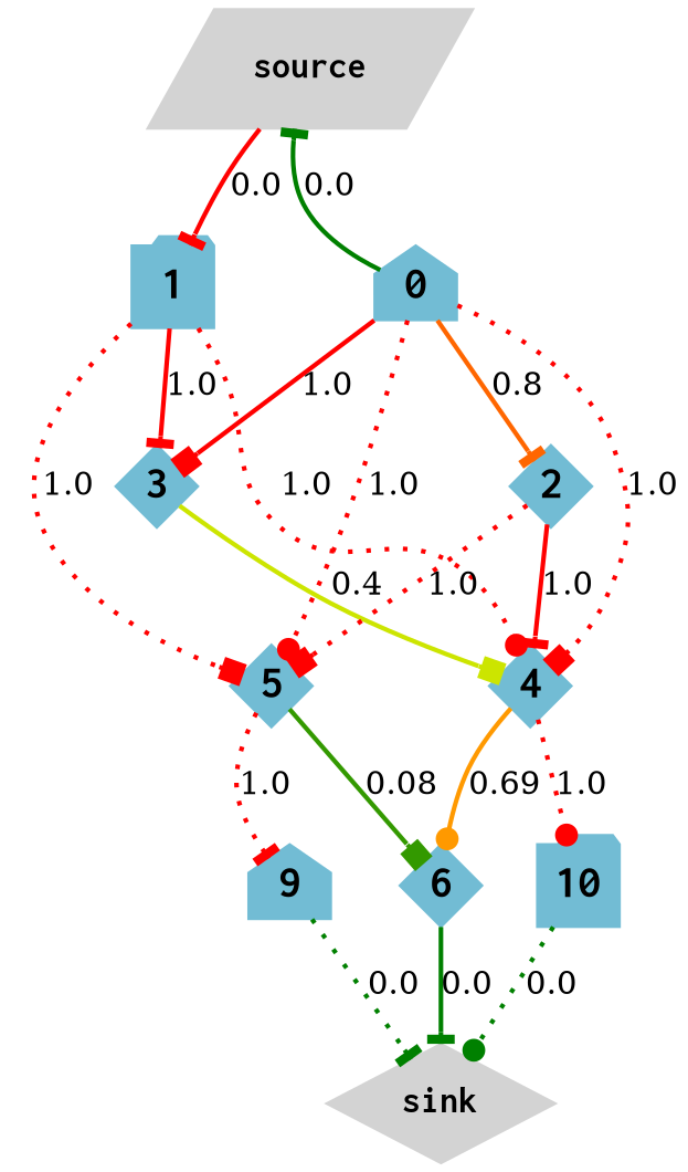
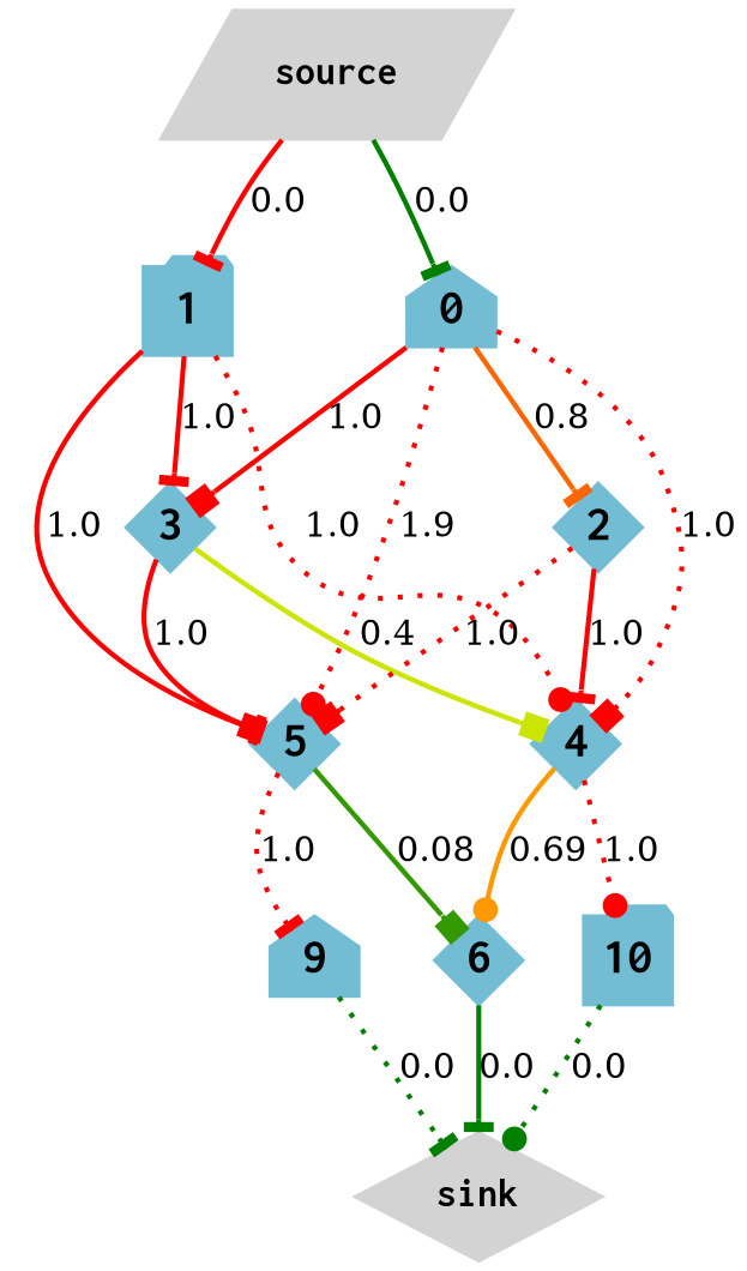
  digraph {
    rankdir=TB
    splines=true
    node [color="#72BCD4" fontname="Courier-Bold" fontsize=20 shape=diamond style=filled fixedsize=true]
    edge [arrowhead=tee color="#FF0000" penwidth=2 style=solid]
    source [color=lightgrey fontsize=16 shape=parallelogram fixedsize=""]
    0 [shape=house width=0.5]
    1 [shape=folder width=0.5]
    3 [width=0.5]
    4 [width=0.5]
    5 [width=0.5]
    2 [width=0.5]
    sink [color=lightgrey fontsize=16 fixedsize=""]
    10 [shape=folder width=0.5]
    6 [width=0.5]
    9 [shape=house width=0.5]
-   0 -> source [color="#008000" label=0.0 style=bold]
+   source -> 0 [color="#008000" label=0.0 style=bold]
    source -> 1 [label=0.0]
    0 -> 3 [arrowhead=box label=1.0]
    0 -> 4 [arrowhead=box label=1.0 style=dotted]
-   0 -> 5 [arrowhead=dot label=1.0 style=dotted]
+   0 -> 5 [arrowhead=dot label=1.9 style=dotted]
    0 -> 2 [color="#FF6600" label=0.8]
    1 -> 3 [label=1.0]
    1 -> 4 [arrowhead=dot label=1.0 style=dotted]
-   1 -> 5 [arrowhead=box label=1.0 style=dotted]
+   1 -> 5 [arrowhead=box label=1.0]
    3 -> 4 [arrowhead=box color="#CCE500" label=0.4]
+   3 -> 5 [label=1.0]
    4 -> 10 [arrowhead=dot label=1.0 style=dotted]
    4 -> 6 [arrowhead=dot color="#FF9900" label=0.69 style=bold]
    5 -> 6 [arrowhead=box color="#339900" label=0.08 style=bold]
    5 -> 9 [label=1.0 style=dotted]
    2 -> 4 [label=1.0]
    2 -> 5 [arrowhead=box label=1.0 style=dotted]
    10 -> sink [arrowhead=dot color="#008000" label=0.0 style=dotted]
    6 -> sink [color="#008000" label=0.0 style=bold]
    9 -> sink [color="#008000" label=0.0 style=dotted]
  }
